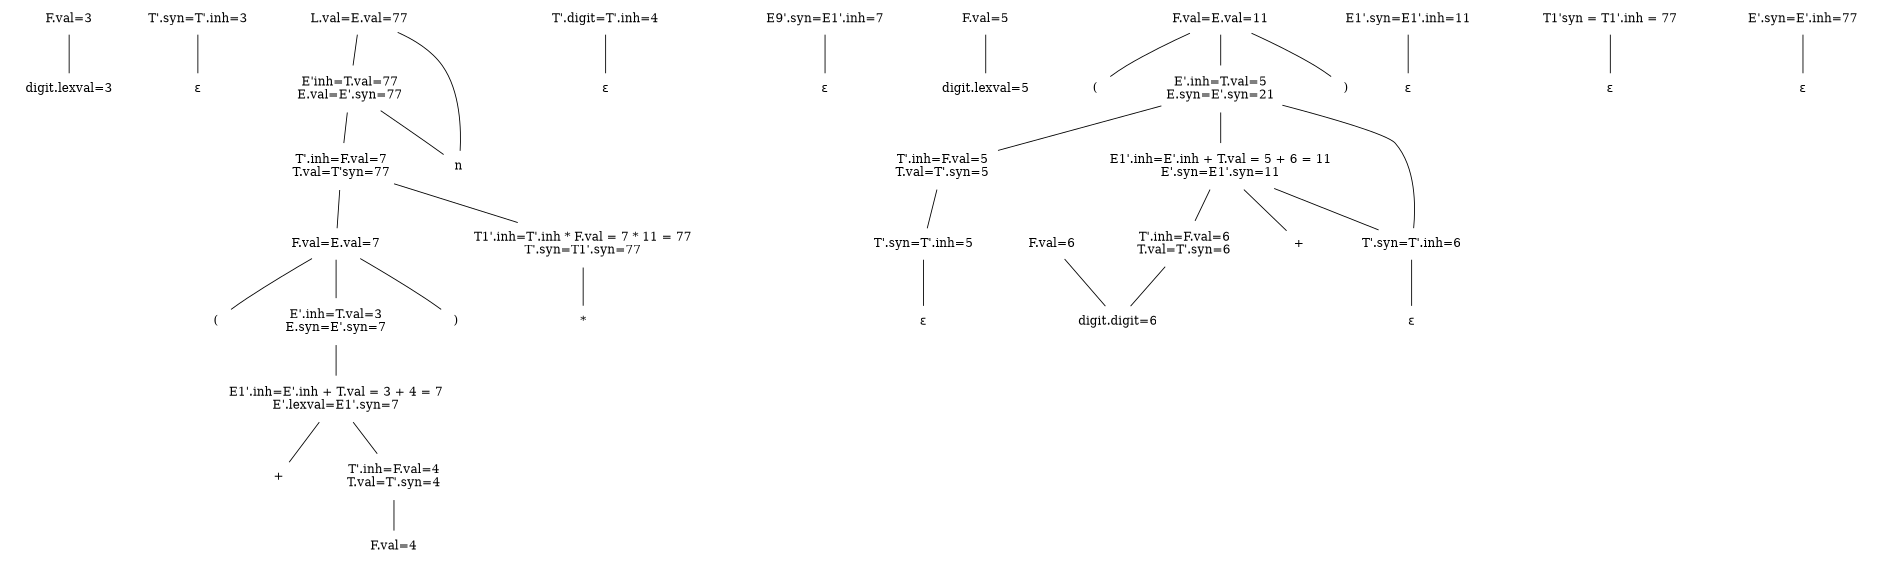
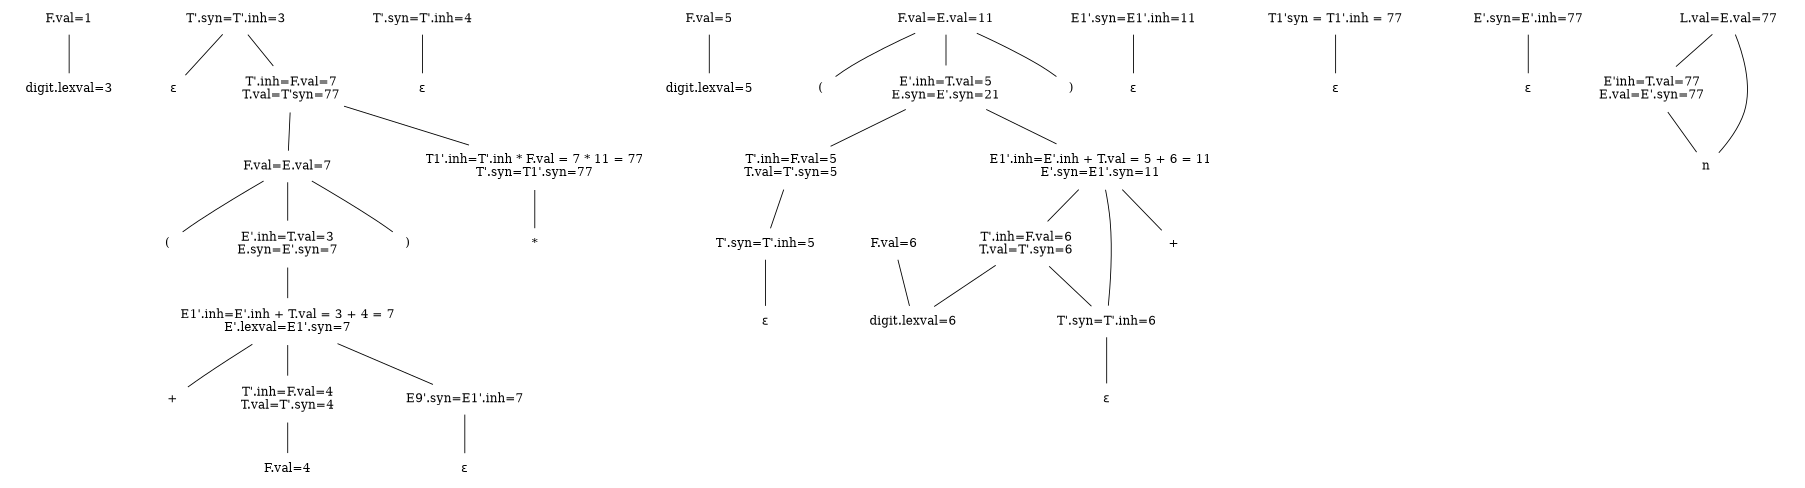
  graph {
    bgcolor=white
    node [color=white]
    n1 [label="digit.lexval=3"]
-   n2 [label="F.val=3"]
+   n2 [label="F.val=1"]
    n3 [label="ε"]
    n4 [label="T'.syn=T'.inh=3"]
    n5 [label="F.val=4"]
    n6 [label="ε"]
-   n7 [label="T'.digit=T'.inh=4"]
+   n7 [label="T'.syn=T'.inh=4"]
    n8 [label="+"]
    n9 [label="T'.inh=F.val=4\nT.val=T'.syn=4"]
    n10 [label="ε"]
    n11 [label="E9'.syn=E1'.inh=7"]
    n12 [label="E1'.inh=E'.inh + T.val = 3 + 4 = 7\nE'.lexval=E1'.syn=7"]
    n13 [label="("]
    n14 [label="E'.inh=T.val=3\nE.syn=E'.syn=7"]
    n15 [label=")"]
    n16 [label="F.val=E.val=7"]
    n17 [label="digit.lexval=5"]
    n18 [label="F.val=5"]
    n19 [label="ε"]
    n20 [label="T'.syn=T'.inh=5"]
    n21 [label="T'.inh=F.val=5\nT.val=T'.syn=5"]
-   n22 [label="digit.digit=6"]
+   n22 [label="digit.lexval=6"]
    n23 [label="F.val=6"]
    n24 [label="ε"]
    n25 [label="T'.syn=T'.inh=6"]
    n26 [label="+"]
    n27 [label="T'.inh=F.val=6\nT.val=T'.syn=6"]
    n28 [label="ε"]
    n29 [label="E1'.syn=E1'.inh=11"]
    n30 [label="E1'.inh=E'.inh + T.val = 5 + 6 = 11\nE'.syn=E1'.syn=11"]
    n31 [label="("]
    n32 [label="E'.inh=T.val=5\nE.syn=E'.syn=21"]
    n33 [label=")"]
    n34 [label="*"]
    n35 [label="F.val=E.val=11"]
    n36 [label="ε"]
    n37 [label="T1'syn = T1'.inh = 77"]
    n38 [label="T1'.inh=T'.inh * F.val = 7 * 11 = 77\nT'.syn=T1'.syn=77"]
    n39 [label="T'.inh=F.val=7\nT.val=T'syn=77"]
    n40 [label="ε"]
    n41 [label="E'.syn=E'.inh=77"]
    n42 [label="E'inh=T.val=77\nE.val=E'.syn=77"]
    n43 [label=n]
    n44 [label="L.val=E.val=77"]
    n2 -- n1
    n4 -- n3
    n7 -- n6
    n9 -- n5
    n11 -- n10
    n12 -- n8
    n12 -- n9
+   n12 -- n11
    n14 -- n12
    n16 -- n13
    n16 -- n14
    n16 -- n15
    n18 -- n17
    n20 -- n19
    n21 -- n20
    n23 -- n22
    n25 -- n24
    n27 -- n22
-   n32 -- n25
+   n27 -- n25
    n29 -- n28
    n30 -- n25
    n30 -- n26
    n30 -- n27
    n32 -- n21
    n32 -- n30
    n35 -- n31
    n35 -- n32
    n35 -- n33
    n37 -- n36
    n38 -- n34
    n39 -- n16
    n39 -- n38
    n41 -- n40
-   n42 -- n39
+   n4 -- n39
    n42 -- n43
    n44 -- n42
    n44 -- n43
  }
